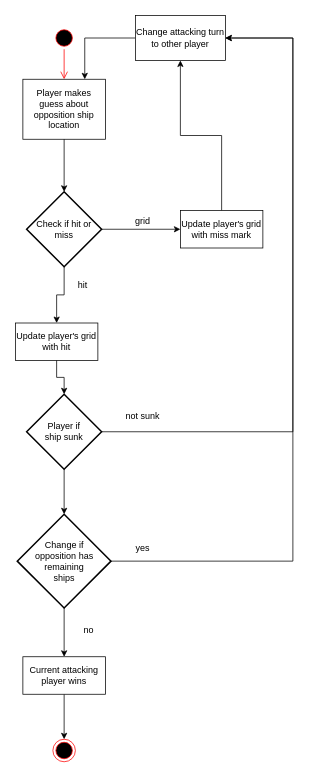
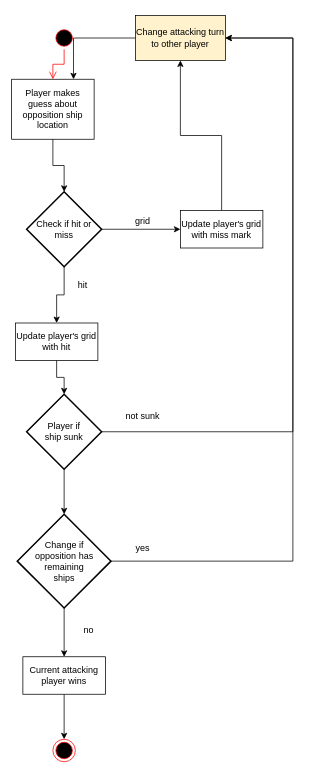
  <mxCell id="0" />
  <mxCell id="1" parent="0" />
  <mxCell id="2" value="" style="ellipse;html=1;shape=startState;fillColor=#000000;strokeColor=#ff0000;" vertex="1" parent="1"><mxGeometry x="70" y="35" width="30" height="30" as="geometry" /></mxCell>
  <mxCell id="3" value="" style="edgeStyle=orthogonalEdgeStyle;html=1;verticalAlign=bottom;endArrow=open;endSize=8;strokeColor=#ff0000;rounded=0;entryX=0.5;entryY=0;entryDx=0;entryDy=0;" edge="1" source="2" parent="1" target="4"><mxGeometry relative="1" as="geometry"><mxPoint x="90" y="115" as="targetPoint" /></mxGeometry></mxCell>
- <mxCell id="4" value="Player makes guess about opposition ship location" style="html=1;whiteSpace=wrap;" vertex="1" parent="1"><mxGeometry x="30" y="105" width="110" height="80" as="geometry" /></mxCell>
+ <mxCell id="4" value="Player makes guess about opposition ship location" style="html=1;whiteSpace=wrap;" vertex="1" parent="1"><mxGeometry x="15" y="105" width="110" height="80" as="geometry" /></mxCell>
  <mxCell id="5" style="edgeStyle=orthogonalEdgeStyle;rounded=0;orthogonalLoop=1;jettySize=auto;html=1;exitX=1;exitY=0.5;exitDx=0;exitDy=0;exitPerimeter=0;entryX=0;entryY=0.5;entryDx=0;entryDy=0;" edge="1" parent="1" source="7" target="10"><mxGeometry relative="1" as="geometry" /></mxCell>
  <mxCell id="6" style="edgeStyle=orthogonalEdgeStyle;rounded=0;orthogonalLoop=1;jettySize=auto;html=1;entryX=0.5;entryY=0;entryDx=0;entryDy=0;" edge="1" parent="1" source="7" target="12"><mxGeometry relative="1" as="geometry" /></mxCell>
  <mxCell id="7" value="Check if hit or miss" style="strokeWidth=2;html=1;shape=mxgraph.flowchart.decision;whiteSpace=wrap;" vertex="1" parent="1"><mxGeometry x="35" y="255" width="100" height="100" as="geometry" /></mxCell>
  <mxCell id="8" style="edgeStyle=orthogonalEdgeStyle;rounded=0;orthogonalLoop=1;jettySize=auto;html=1;entryX=0.5;entryY=0;entryDx=0;entryDy=0;entryPerimeter=0;" edge="1" parent="1" source="4" target="7"><mxGeometry relative="1" as="geometry" /></mxCell>
  <mxCell id="9" style="edgeStyle=orthogonalEdgeStyle;rounded=0;orthogonalLoop=1;jettySize=auto;html=1;entryX=0.5;entryY=1;entryDx=0;entryDy=0;" edge="1" parent="1" source="10" target="19"><mxGeometry relative="1" as="geometry" /></mxCell>
  <mxCell id="10" value="Update player's grid with miss mark" style="html=1;whiteSpace=wrap;" vertex="1" parent="1"><mxGeometry x="240" y="280" width="110" height="50" as="geometry" /></mxCell>
  <mxCell id="11" value="grid" style="text;html=1;align=center;verticalAlign=middle;whiteSpace=wrap;rounded=0;" vertex="1" parent="1"><mxGeometry x="160" y="280" width="60" height="30" as="geometry" /></mxCell>
  <mxCell id="12" value="Update player's grid with hit" style="html=1;whiteSpace=wrap;" vertex="1" parent="1"><mxGeometry x="20" y="430" width="110" height="50" as="geometry" /></mxCell>
  <mxCell id="13" value="hit" style="text;html=1;align=center;verticalAlign=middle;whiteSpace=wrap;rounded=0;" vertex="1" parent="1"><mxGeometry x="80" y="365" width="60" height="30" as="geometry" /></mxCell>
  <mxCell id="14" style="edgeStyle=orthogonalEdgeStyle;rounded=0;orthogonalLoop=1;jettySize=auto;html=1;entryX=1;entryY=0.5;entryDx=0;entryDy=0;" edge="1" parent="1" source="15" target="19"><mxGeometry relative="1" as="geometry"><Array as="points"><mxPoint x="390" y="575" /><mxPoint x="390" y="50" /></Array></mxGeometry></mxCell>
  <mxCell id="15" value="Player if &lt;br&gt;ship sunk" style="strokeWidth=2;html=1;shape=mxgraph.flowchart.decision;whiteSpace=wrap;" vertex="1" parent="1"><mxGeometry x="35" y="525" width="100" height="100" as="geometry" /></mxCell>
  <mxCell id="16" style="edgeStyle=orthogonalEdgeStyle;rounded=0;orthogonalLoop=1;jettySize=auto;html=1;entryX=0.5;entryY=0;entryDx=0;entryDy=0;entryPerimeter=0;" edge="1" parent="1" source="12" target="15"><mxGeometry relative="1" as="geometry" /></mxCell>
  <mxCell id="17" value="not sunk" style="text;html=1;align=center;verticalAlign=middle;whiteSpace=wrap;rounded=0;" vertex="1" parent="1"><mxGeometry x="160" y="540" width="60" height="30" as="geometry" /></mxCell>
  <mxCell id="18" style="edgeStyle=orthogonalEdgeStyle;rounded=0;orthogonalLoop=1;jettySize=auto;html=1;entryX=0.75;entryY=0;entryDx=0;entryDy=0;" edge="1" parent="1" source="19" target="4"><mxGeometry relative="1" as="geometry" /></mxCell>
- <mxCell id="19" value="Change attacking turn to other player" style="rounded=0;whiteSpace=wrap;html=1;" vertex="1" parent="1"><mxGeometry x="180" y="20" width="120" height="60" as="geometry" /></mxCell>
+ <mxCell id="19" value="Change attacking turn to other player" style="rounded=0;whiteSpace=wrap;html=1;fillColor=#fff2cc;" vertex="1" parent="1"><mxGeometry x="180" y="20" width="120" height="60" as="geometry" /></mxCell>
  <mxCell id="20" style="edgeStyle=orthogonalEdgeStyle;rounded=0;orthogonalLoop=1;jettySize=auto;html=1;exitX=1;exitY=0.5;exitDx=0;exitDy=0;exitPerimeter=0;entryX=1;entryY=0.5;entryDx=0;entryDy=0;" edge="1" parent="1" source="22" target="19"><mxGeometry relative="1" as="geometry"><Array as="points"><mxPoint x="390" y="748" /><mxPoint x="390" y="50" /></Array></mxGeometry></mxCell>
  <mxCell id="21" style="edgeStyle=orthogonalEdgeStyle;rounded=0;orthogonalLoop=1;jettySize=auto;html=1;exitX=0.5;exitY=1;exitDx=0;exitDy=0;exitPerimeter=0;entryX=0.5;entryY=0;entryDx=0;entryDy=0;" edge="1" parent="1" source="22" target="26"><mxGeometry relative="1" as="geometry" /></mxCell>
  <mxCell id="22" value="Change if &lt;br&gt;opposition has remaining &lt;br&gt;ships" style="strokeWidth=2;html=1;shape=mxgraph.flowchart.decision;whiteSpace=wrap;" vertex="1" parent="1"><mxGeometry x="22.5" y="685" width="125" height="125" as="geometry" /></mxCell>
  <mxCell id="23" style="edgeStyle=orthogonalEdgeStyle;rounded=0;orthogonalLoop=1;jettySize=auto;html=1;exitX=0.5;exitY=1;exitDx=0;exitDy=0;exitPerimeter=0;entryX=0.5;entryY=0;entryDx=0;entryDy=0;entryPerimeter=0;" edge="1" parent="1" source="15" target="22"><mxGeometry relative="1" as="geometry" /></mxCell>
  <mxCell id="24" value="yes" style="text;html=1;align=center;verticalAlign=middle;whiteSpace=wrap;rounded=0;" vertex="1" parent="1"><mxGeometry x="160" y="715" width="60" height="30" as="geometry" /></mxCell>
  <mxCell id="25" style="edgeStyle=orthogonalEdgeStyle;rounded=0;orthogonalLoop=1;jettySize=auto;html=1;entryX=0.5;entryY=0;entryDx=0;entryDy=0;" edge="1" parent="1" source="26" target="28"><mxGeometry relative="1" as="geometry" /></mxCell>
  <mxCell id="26" value="Current attacking player wins" style="html=1;whiteSpace=wrap;" vertex="1" parent="1"><mxGeometry x="30" y="875" width="110" height="50" as="geometry" /></mxCell>
  <mxCell id="27" value="no" style="text;html=1;align=center;verticalAlign=middle;whiteSpace=wrap;rounded=0;" vertex="1" parent="1"><mxGeometry x="87.5" y="825" width="60" height="30" as="geometry" /></mxCell>
  <mxCell id="28" value="" style="ellipse;html=1;shape=endState;fillColor=#000000;strokeColor=#ff0000;" vertex="1" parent="1"><mxGeometry x="70" y="985" width="30" height="30" as="geometry" /></mxCell>
